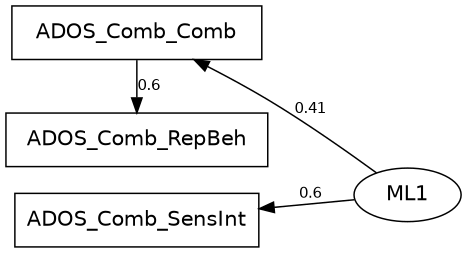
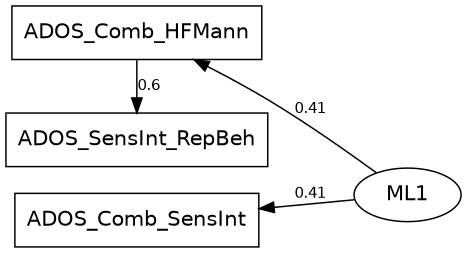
  digraph {
    rankdir=RL
    node [fontname=Helvetica fontsize=14 shape=box]
    edge [fontname=Helvetica fontsize=10]
-   n1 [label=ADOS_Comb_Comb width=2]
+   n1 [label=ADOS_Comb_HFMann width=2]
    n2 [label=ADOS_Comb_SensInt width=2]
-   n3 [label=ADOS_Comb_RepBeh width=2]
+   n3 [label=ADOS_SensInt_RepBeh width=2]
    ML1 [shape=ellipse width=1]
    subgraph sub_1 {
      rank=same
      n1
      n2
      n3
    }
    subgraph sub_2 {
      rank=same
      ML1
    }
    n1 -> n3 [label=0.6]
    ML1 -> n1 [label=0.41]
-   ML1 -> n2 [label=0.6]
+   ML1 -> n2 [label=0.41]
  }
